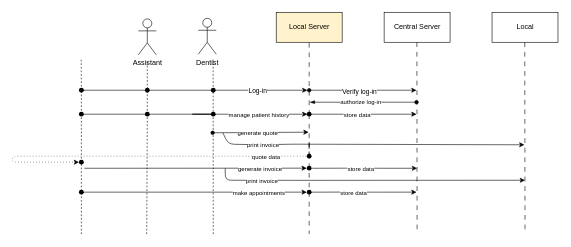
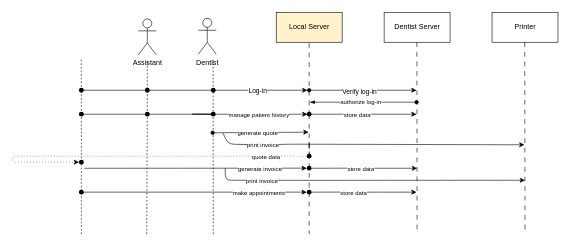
  <mxCell id="0" />
  <mxCell id="1" parent="0" />
  <mxCell id="2" value="Dentist" style="shape=umlActor;verticalLabelPosition=bottom;verticalAlign=top;html=1;" parent="1" vertex="1"><mxGeometry x="330" y="30" width="30" height="60" as="geometry" /></mxCell>
  <mxCell id="3" style="edgeStyle=none;html=1;exitDx=0;exitDy=0;endArrow=none;endFill=0;dashed=1;dashPattern=8 8;startArrow=none;" parent="1" source="54" edge="1"><mxGeometry relative="1" as="geometry"><mxPoint x="515" y="390" as="targetPoint" /><mxPoint x="515" y="71" as="sourcePoint" /></mxGeometry></mxCell>
- <mxCell id="4" value="Central Server" style="html=1;" parent="1" vertex="1"><mxGeometry x="640" y="20" width="110" height="50" as="geometry" /></mxCell>
+ <mxCell id="4" value="Dentist Server" style="html=1;" parent="1" vertex="1"><mxGeometry x="640" y="20" width="110" height="50" as="geometry" /></mxCell>
  <mxCell id="5" value="Local Server" style="html=1;fillColor=#fff2cc;" parent="1" vertex="1"><mxGeometry x="460" y="20" width="110" height="50" as="geometry" /></mxCell>
  <mxCell id="6" style="edgeStyle=none;html=1;exitX=0.5;exitY=1;exitDx=0;exitDy=0;endArrow=none;endFill=0;dashed=1;dashPattern=8 8;" parent="1" edge="1"><mxGeometry relative="1" as="geometry"><mxPoint x="695" y="389" as="targetPoint" /><mxPoint x="694.66" y="70" as="sourcePoint" /></mxGeometry></mxCell>
  <mxCell id="7" value="" style="endArrow=none;dashed=1;html=1;startArrow=none;" parent="1" edge="1"><mxGeometry width="50" height="50" relative="1" as="geometry"><mxPoint x="355" y="390" as="sourcePoint" /><mxPoint x="354.77" y="98" as="targetPoint" /></mxGeometry></mxCell>
  <mxCell id="8" value="Assistant" style="shape=umlActor;verticalLabelPosition=bottom;verticalAlign=top;html=1;" vertex="1" parent="1"><mxGeometry x="230" y="31" width="30" height="60" as="geometry" /></mxCell>
  <mxCell id="9" value="" style="endArrow=none;dashed=1;html=1;startArrow=none;" edge="1" parent="1" source="43"><mxGeometry width="50" height="50" relative="1" as="geometry"><mxPoint x="244" y="390" as="sourcePoint" /><mxPoint x="245" y="100" as="targetPoint" /></mxGeometry></mxCell>
  <mxCell id="10" value="" style="endArrow=none;dashed=1;html=1;startArrow=none;" edge="1" parent="1" source="38"><mxGeometry width="50" height="50" relative="1" as="geometry"><mxPoint x="134.77" y="727" as="sourcePoint" /><mxPoint x="134.77" y="97" as="targetPoint" /></mxGeometry></mxCell>
  <mxCell id="11" value="" style="endArrow=classic;html=1;startArrow=none;" edge="1" parent="1" source="20"><mxGeometry width="50" height="50" relative="1" as="geometry"><mxPoint x="140" y="150" as="sourcePoint" /><mxPoint x="512" y="150" as="targetPoint" /></mxGeometry></mxCell>
  <mxCell id="12" value="" style="endArrow=classic;html=1;startArrow=oval;startFill=1;" edge="1" parent="1"><mxGeometry width="50" height="50" relative="1" as="geometry"><mxPoint x="515" y="150" as="sourcePoint" /><mxPoint x="694" y="150" as="targetPoint" /></mxGeometry></mxCell>
  <mxCell id="13" value="Verify log-in" style="edgeLabel;html=1;align=center;verticalAlign=middle;resizable=0;points=[];" vertex="1" connectable="0" parent="12"><mxGeometry x="-0.31" y="-2" relative="1" as="geometry"><mxPoint x="21" as="offset" /></mxGeometry></mxCell>
  <mxCell id="14" value="" style="endArrow=classic;html=1;startArrow=none;" edge="1" parent="1" source="46"><mxGeometry width="50" height="50" relative="1" as="geometry"><mxPoint x="134" y="190" as="sourcePoint" /><mxPoint x="512" y="190" as="targetPoint" /><Array as="points"><mxPoint x="315" y="190" /></Array></mxGeometry></mxCell>
  <mxCell id="15" value="" style="endArrow=classic;html=1;" edge="1" parent="1"><mxGeometry width="50" height="50" relative="1" as="geometry"><mxPoint x="510" y="190" as="sourcePoint" /><mxPoint x="694" y="190" as="targetPoint" /></mxGeometry></mxCell>
  <mxCell id="16" value="&lt;font style=&quot;font-size: 10px;&quot;&gt;store data&lt;/font&gt;" style="edgeLabel;html=1;align=center;verticalAlign=middle;resizable=0;points=[];" vertex="1" connectable="0" parent="15"><mxGeometry x="-0.231" relative="1" as="geometry"><mxPoint x="13" as="offset" /></mxGeometry></mxCell>
  <mxCell id="17" value="" style="endArrow=none;html=1;" edge="1" parent="1" target="38"><mxGeometry width="50" height="50" relative="1" as="geometry"><mxPoint x="140" y="150" as="sourcePoint" /><mxPoint x="510" y="150" as="targetPoint" /></mxGeometry></mxCell>
  <mxCell id="18" value="Log-in" style="edgeLabel;html=1;align=center;verticalAlign=middle;resizable=0;points=[];" vertex="1" connectable="0" parent="17"><mxGeometry x="-0.231" relative="1" as="geometry"><mxPoint x="290" as="offset" /></mxGeometry></mxCell>
  <mxCell id="19" value="" style="endArrow=none;html=1;startArrow=none;" edge="1" parent="1" target="20"><mxGeometry width="50" height="50" relative="1" as="geometry"><mxPoint x="135" y="150" as="sourcePoint" /><mxPoint x="510" y="150" as="targetPoint" /></mxGeometry></mxCell>
  <mxCell id="20" value="" style="shape=waypoint;sketch=0;size=6;pointerEvents=1;points=[];fillColor=none;resizable=0;rotatable=0;perimeter=centerPerimeter;snapToPoint=1;fontSize=10;strokeWidth=2;" vertex="1" parent="1"><mxGeometry x="235" y="140" width="20" height="20" as="geometry" /></mxCell>
  <mxCell id="21" value="" style="shape=waypoint;sketch=0;size=6;pointerEvents=1;points=[];fillColor=none;resizable=0;rotatable=0;perimeter=centerPerimeter;snapToPoint=1;fontSize=10;strokeWidth=2;" vertex="1" parent="1"><mxGeometry x="345" y="140" width="20" height="20" as="geometry" /></mxCell>
  <mxCell id="22" value="" style="endArrow=classic;html=1;startArrow=none;" edge="1" parent="1"><mxGeometry width="50" height="50" relative="1" as="geometry"><mxPoint x="140" y="280.17" as="sourcePoint" /><mxPoint x="511" y="280" as="targetPoint" /></mxGeometry></mxCell>
  <mxCell id="23" value="generate invoice" style="edgeLabel;html=1;align=center;verticalAlign=middle;resizable=0;points=[];fontSize=10;" vertex="1" connectable="0" parent="22"><mxGeometry x="0.464" relative="1" as="geometry"><mxPoint x="21" as="offset" /></mxGeometry></mxCell>
  <mxCell id="24" value="" style="endArrow=classic;html=1;startArrow=none;" edge="1" parent="1"><mxGeometry width="50" height="50" relative="1" as="geometry"><mxPoint x="520" y="280.17" as="sourcePoint" /><mxPoint x="695" y="280.17" as="targetPoint" /><Array as="points"><mxPoint x="585" y="280" /><mxPoint x="635" y="280.17" /></Array></mxGeometry></mxCell>
  <mxCell id="25" value="store data" style="edgeLabel;html=1;align=center;verticalAlign=middle;resizable=0;points=[];fontSize=10;" vertex="1" connectable="0" parent="24"><mxGeometry x="-0.394" y="-1" relative="1" as="geometry"><mxPoint x="27" y="-1" as="offset" /></mxGeometry></mxCell>
  <mxCell id="26" value="" style="endArrow=classic;html=1;" edge="1" parent="1" source="29"><mxGeometry width="50" height="50" relative="1" as="geometry"><mxPoint x="140" y="300" as="sourcePoint" /><mxPoint x="511" y="320" as="targetPoint" /><Array as="points"><mxPoint x="340" y="320" /><mxPoint x="380" y="320" /></Array></mxGeometry></mxCell>
  <mxCell id="27" value="make appointments" style="edgeLabel;html=1;align=center;verticalAlign=middle;resizable=0;points=[];fontSize=10;" vertex="1" connectable="0" parent="26"><mxGeometry x="0.406" relative="1" as="geometry"><mxPoint x="31" as="offset" /></mxGeometry></mxCell>
  <mxCell id="28" value="" style="endArrow=none;dashed=1;html=1;exitX=0.65;exitY=0.65;exitDx=0;exitDy=0;exitPerimeter=0;" edge="1" parent="1" source="29" target="29"><mxGeometry width="50" height="50" relative="1" as="geometry"><mxPoint x="134.77" y="727" as="sourcePoint" /><mxPoint x="134.77" y="97" as="targetPoint" /></mxGeometry></mxCell>
  <mxCell id="29" value="" style="shape=waypoint;sketch=0;size=6;pointerEvents=1;points=[];fillColor=none;resizable=0;rotatable=0;perimeter=centerPerimeter;snapToPoint=1;fontSize=10;" vertex="1" parent="1"><mxGeometry x="125" y="310" width="20" height="20" as="geometry" /></mxCell>
  <mxCell id="30" value="" style="endArrow=none;dashed=1;html=1;startArrow=none;" edge="1" parent="1" target="31"><mxGeometry width="50" height="50" relative="1" as="geometry"><mxPoint x="135" y="390" as="sourcePoint" /><mxPoint x="134.77" y="97" as="targetPoint" /></mxGeometry></mxCell>
  <mxCell id="31" value="" style="shape=waypoint;sketch=0;size=6;pointerEvents=1;points=[];fillColor=none;resizable=0;rotatable=0;perimeter=centerPerimeter;snapToPoint=1;fontSize=10;" vertex="1" parent="1"><mxGeometry x="125" y="260" width="20" height="20" as="geometry" /></mxCell>
  <mxCell id="32" value="" style="shape=waypoint;sketch=0;size=6;pointerEvents=1;points=[];fillColor=none;resizable=0;rotatable=0;perimeter=centerPerimeter;snapToPoint=1;fontSize=10;strokeWidth=2;" vertex="1" parent="1"><mxGeometry x="505" y="270" width="20" height="20" as="geometry" /></mxCell>
  <mxCell id="33" value="" style="edgeStyle=none;html=1;exitX=0.5;exitY=1;exitDx=0;exitDy=0;endArrow=none;endFill=0;dashed=1;dashPattern=8 8;" edge="1" parent="1" target="34"><mxGeometry relative="1" as="geometry"><mxPoint x="515" y="732.379" as="targetPoint" /><mxPoint x="515" y="71" as="sourcePoint" /></mxGeometry></mxCell>
  <mxCell id="34" value="" style="shape=waypoint;sketch=0;size=6;pointerEvents=1;points=[];fillColor=none;resizable=0;rotatable=0;perimeter=centerPerimeter;snapToPoint=1;fontSize=10;strokeWidth=2;" vertex="1" parent="1"><mxGeometry x="505" y="180" width="20" height="20" as="geometry" /></mxCell>
  <mxCell id="35" value="" style="edgeStyle=none;orthogonalLoop=1;jettySize=auto;html=1;fontSize=10;startArrow=oval;startFill=1;" edge="1" parent="1"><mxGeometry width="100" relative="1" as="geometry"><mxPoint x="354" y="221" as="sourcePoint" /><mxPoint x="514" y="220" as="targetPoint" /><Array as="points" /></mxGeometry></mxCell>
  <mxCell id="36" value="generate quote" style="edgeLabel;html=1;align=center;verticalAlign=middle;resizable=0;points=[];fontSize=10;" vertex="1" connectable="0" parent="35"><mxGeometry x="0.44" y="1" relative="1" as="geometry"><mxPoint x="-40" y="1" as="offset" /></mxGeometry></mxCell>
  <mxCell id="37" value="" style="endArrow=none;dashed=1;html=1;startArrow=none;" edge="1" parent="1" source="41" target="38"><mxGeometry width="50" height="50" relative="1" as="geometry"><mxPoint x="135" y="270" as="sourcePoint" /><mxPoint x="134.77" y="97" as="targetPoint" /></mxGeometry></mxCell>
  <mxCell id="38" value="" style="shape=waypoint;sketch=0;size=6;pointerEvents=1;points=[];fillColor=none;resizable=0;rotatable=0;perimeter=centerPerimeter;snapToPoint=1;fontSize=10;" vertex="1" parent="1"><mxGeometry x="125" y="140" width="20" height="20" as="geometry" /></mxCell>
  <mxCell id="39" value="" style="edgeStyle=none;html=1;exitDx=0;exitDy=0;endArrow=none;endFill=0;dashed=1;dashPattern=8 8;startArrow=none;" edge="1" parent="1" source="67"><mxGeometry relative="1" as="geometry"><mxPoint x="515" y="240" as="targetPoint" /><mxPoint x="515" y="210" as="sourcePoint" /><Array as="points"><mxPoint x="515" y="230" /></Array></mxGeometry></mxCell>
  <mxCell id="40" value="" style="endArrow=none;dashed=1;html=1;startArrow=none;" edge="1" parent="1" source="31" target="41"><mxGeometry width="50" height="50" relative="1" as="geometry"><mxPoint x="135" y="270" as="sourcePoint" /><mxPoint x="135" y="150" as="targetPoint" /></mxGeometry></mxCell>
  <mxCell id="41" value="" style="shape=waypoint;sketch=0;size=6;pointerEvents=1;points=[];fillColor=none;resizable=0;rotatable=0;perimeter=centerPerimeter;snapToPoint=1;fontSize=10;" vertex="1" parent="1"><mxGeometry x="125" y="180" width="20" height="20" as="geometry" /></mxCell>
  <mxCell id="42" value="" style="endArrow=none;dashed=1;html=1;" edge="1" parent="1" target="43"><mxGeometry width="50" height="50" relative="1" as="geometry"><mxPoint x="244" y="390" as="sourcePoint" /><mxPoint x="244.77" y="97" as="targetPoint" /></mxGeometry></mxCell>
  <mxCell id="43" value="" style="shape=waypoint;sketch=0;size=6;pointerEvents=1;points=[];fillColor=none;resizable=0;rotatable=0;perimeter=centerPerimeter;snapToPoint=1;fontSize=10;strokeWidth=2;" vertex="1" parent="1"><mxGeometry x="235" y="180" width="20" height="20" as="geometry" /></mxCell>
  <mxCell id="44" value="" style="endArrow=none;html=1;" edge="1" parent="1" target="46"><mxGeometry width="50" height="50" relative="1" as="geometry"><mxPoint x="134" y="190" as="sourcePoint" /><mxPoint x="515" y="190" as="targetPoint" /><Array as="points" /></mxGeometry></mxCell>
  <mxCell id="45" value="&lt;font style=&quot;font-size: 10px;&quot;&gt;manage patient history&lt;/font&gt;" style="edgeLabel;html=1;align=center;verticalAlign=middle;resizable=0;points=[];" vertex="1" connectable="0" parent="44"><mxGeometry x="-0.231" relative="1" as="geometry"><mxPoint x="211" as="offset" /></mxGeometry></mxCell>
  <mxCell id="46" value="" style="shape=waypoint;sketch=0;size=6;pointerEvents=1;points=[];fillColor=none;resizable=0;rotatable=0;perimeter=centerPerimeter;snapToPoint=1;fontSize=10;strokeWidth=2;" vertex="1" parent="1"><mxGeometry x="345" y="180" width="20" height="20" as="geometry" /></mxCell>
  <mxCell id="47" value="" style="edgeStyle=none;orthogonalLoop=1;jettySize=auto;html=1;fontSize=10;startArrow=blockThin;startFill=1;endArrow=oval;endFill=1;sourcePerimeterSpacing=2;" edge="1" parent="1"><mxGeometry width="100" relative="1" as="geometry"><mxPoint x="516" y="170" as="sourcePoint" /><mxPoint x="694" y="170" as="targetPoint" /><Array as="points" /></mxGeometry></mxCell>
  <mxCell id="48" value="authorize log-in" style="edgeLabel;html=1;align=center;verticalAlign=middle;resizable=0;points=[];fontSize=10;" vertex="1" connectable="0" parent="47"><mxGeometry x="-0.259" y="1" relative="1" as="geometry"><mxPoint x="18" as="offset" /></mxGeometry></mxCell>
- <mxCell id="49" value="Local" style="html=1;" vertex="1" parent="1"><mxGeometry x="820" y="20" width="110" height="50" as="geometry" /></mxCell>
+ <mxCell id="49" value="Printer" style="html=1;" vertex="1" parent="1"><mxGeometry x="820" y="20" width="110" height="50" as="geometry" /></mxCell>
  <mxCell id="50" style="edgeStyle=none;html=1;exitX=0.5;exitY=1;exitDx=0;exitDy=0;endArrow=none;endFill=0;dashed=1;dashPattern=8 8;" edge="1" parent="1"><mxGeometry relative="1" as="geometry"><mxPoint x="875" y="390" as="targetPoint" /><mxPoint x="874.58" y="70" as="sourcePoint" /></mxGeometry></mxCell>
  <mxCell id="51" value="" style="endArrow=classic;html=1;startArrow=none;" edge="1" parent="1"><mxGeometry width="50" height="50" relative="1" as="geometry"><mxPoint x="514" y="320.05" as="sourcePoint" /><mxPoint x="694" y="320" as="targetPoint" /><Array as="points"><mxPoint x="579" y="319.88" /><mxPoint x="629" y="320.05" /></Array></mxGeometry></mxCell>
  <mxCell id="52" value="&lt;font style=&quot;font-size: 10px;&quot;&gt;store data&lt;/font&gt;" style="edgeLabel;html=1;align=center;verticalAlign=middle;resizable=0;points=[];" vertex="1" connectable="0" parent="1"><mxGeometry x="588.86" y="320.05" as="geometry" /></mxCell>
  <mxCell id="53" value="" style="edgeStyle=none;html=1;exitDx=0;exitDy=0;endArrow=none;endFill=0;dashed=1;dashPattern=8 8;startArrow=none;" edge="1" parent="1" target="54"><mxGeometry relative="1" as="geometry"><mxPoint x="515" y="390" as="targetPoint" /><mxPoint x="515" y="240" as="sourcePoint" /><Array as="points"><mxPoint x="515" y="270" /></Array></mxGeometry></mxCell>
  <mxCell id="54" value="" style="shape=waypoint;sketch=0;size=6;pointerEvents=1;points=[];fillColor=none;resizable=0;rotatable=0;perimeter=centerPerimeter;snapToPoint=1;fontSize=10;strokeWidth=2;" vertex="1" parent="1"><mxGeometry x="505" y="310" width="20" height="20" as="geometry" /></mxCell>
  <mxCell id="55" value="" style="endArrow=classic;html=1;startArrow=none;" edge="1" parent="1"><mxGeometry width="50" height="50" relative="1" as="geometry"><mxPoint x="375" y="280.17" as="sourcePoint" /><mxPoint x="875" y="300.17" as="targetPoint" /><Array as="points"><mxPoint x="375" y="300.17" /><mxPoint x="440" y="300.17" /><mxPoint x="490" y="300.34" /></Array></mxGeometry></mxCell>
  <mxCell id="56" value="print invoice" style="edgeLabel;html=1;align=center;verticalAlign=middle;resizable=0;points=[];fontSize=10;" vertex="1" connectable="0" parent="55"><mxGeometry x="-0.82" relative="1" as="geometry"><mxPoint x="33" as="offset" /></mxGeometry></mxCell>
  <mxCell id="57" value="" style="shape=waypoint;sketch=0;size=6;pointerEvents=1;points=[];fillColor=none;resizable=0;rotatable=0;perimeter=centerPerimeter;snapToPoint=1;fontSize=10;" vertex="1" parent="1"><mxGeometry x="125" y="310" width="20" height="20" as="geometry" /></mxCell>
  <mxCell id="58" value="" style="shape=waypoint;sketch=0;size=6;pointerEvents=1;points=[];fillColor=none;resizable=0;rotatable=0;perimeter=centerPerimeter;snapToPoint=1;fontSize=10;" vertex="1" parent="1"><mxGeometry x="125" y="260" width="20" height="20" as="geometry" /></mxCell>
  <mxCell id="59" value="" style="shape=waypoint;sketch=0;size=6;pointerEvents=1;points=[];fillColor=none;resizable=0;rotatable=0;perimeter=centerPerimeter;snapToPoint=1;fontSize=10;" vertex="1" parent="1"><mxGeometry x="125" y="180" width="20" height="20" as="geometry" /></mxCell>
  <mxCell id="60" value="" style="shape=waypoint;sketch=0;size=6;pointerEvents=1;points=[];fillColor=none;resizable=0;rotatable=0;perimeter=centerPerimeter;snapToPoint=1;fontSize=10;strokeWidth=2;" vertex="1" parent="1"><mxGeometry x="125" y="310" width="20" height="20" as="geometry" /></mxCell>
  <mxCell id="61" value="" style="shape=waypoint;sketch=0;size=6;pointerEvents=1;points=[];fillColor=none;resizable=0;rotatable=0;perimeter=centerPerimeter;snapToPoint=1;fontSize=10;strokeWidth=2;" vertex="1" parent="1"><mxGeometry x="125" y="260" width="20" height="20" as="geometry" /></mxCell>
  <mxCell id="62" value="" style="shape=waypoint;sketch=0;size=6;pointerEvents=1;points=[];fillColor=none;resizable=0;rotatable=0;perimeter=centerPerimeter;snapToPoint=1;fontSize=10;strokeWidth=2;" vertex="1" parent="1"><mxGeometry x="125" y="180" width="20" height="20" as="geometry" /></mxCell>
  <mxCell id="63" value="" style="shape=waypoint;sketch=0;size=6;pointerEvents=1;points=[];fillColor=none;resizable=0;rotatable=0;perimeter=centerPerimeter;snapToPoint=1;fontSize=10;strokeWidth=2;" vertex="1" parent="1"><mxGeometry x="125" y="140" width="20" height="20" as="geometry" /></mxCell>
  <mxCell id="64" value="" style="edgeStyle=none;orthogonalLoop=1;jettySize=auto;html=1;fontSize=10;startArrow=none;startFill=0;dashed=1;dashPattern=1 4;" edge="1" parent="1" source="67"><mxGeometry width="100" relative="1" as="geometry"><mxPoint x="514" y="240" as="sourcePoint" /><mxPoint x="131" y="270" as="targetPoint" /><Array as="points"><mxPoint x="500" y="260" /><mxPoint x="180" y="260" /><mxPoint x="20" y="260" /><mxPoint x="20" y="270" /></Array></mxGeometry></mxCell>
  <mxCell id="65" value="quote data" style="edgeLabel;html=1;align=center;verticalAlign=middle;resizable=0;points=[];fontSize=10;" vertex="1" connectable="0" parent="64"><mxGeometry x="0.44" y="1" relative="1" as="geometry"><mxPoint x="371" y="-1" as="offset" /></mxGeometry></mxCell>
  <mxCell id="66" value="" style="edgeStyle=none;html=1;exitDx=0;exitDy=0;endArrow=none;endFill=0;dashed=1;dashPattern=8 8;startArrow=none;" edge="1" parent="1" source="34" target="67"><mxGeometry relative="1" as="geometry"><mxPoint x="515" y="240" as="targetPoint" /><mxPoint x="515" y="190" as="sourcePoint" /><Array as="points" /></mxGeometry></mxCell>
  <mxCell id="67" value="" style="shape=waypoint;sketch=0;size=6;pointerEvents=1;points=[];fillColor=none;resizable=0;rotatable=0;perimeter=centerPerimeter;snapToPoint=1;fontSize=10;strokeWidth=2;" vertex="1" parent="1"><mxGeometry x="505" y="250" width="20" height="20" as="geometry" /></mxCell>
  <mxCell id="68" value="" style="endArrow=classic;html=1;startArrow=none;" edge="1" parent="1"><mxGeometry width="50" height="50" relative="1" as="geometry"><mxPoint x="371" y="221" as="sourcePoint" /><mxPoint x="874" y="241" as="targetPoint" /><Array as="points"><mxPoint x="380" y="240" /><mxPoint x="436" y="241" /><mxPoint x="486" y="240" /></Array></mxGeometry></mxCell>
  <mxCell id="69" value="print invoice" style="edgeLabel;html=1;align=center;verticalAlign=middle;resizable=0;points=[];fontSize=10;" vertex="1" connectable="0" parent="68"><mxGeometry x="-0.82" relative="1" as="geometry"><mxPoint x="33" as="offset" /></mxGeometry></mxCell>
